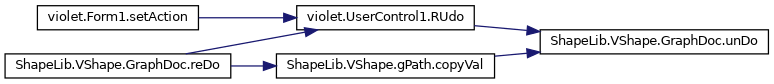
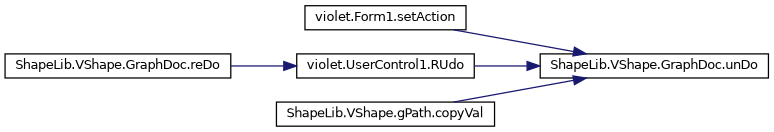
  digraph {
    rankdir=LR
    node [color=black fillcolor=white fontname=Helvetica fontsize=10 shape=record style=filled]
    edge [color=midnightblue fontname=Helvetica fontsize=10 labelfontname=Helvetica labelfontsize=10 style=solid]
    n1 [height=0.2 label="violet.Form1.setAction" width=0.4]
    n2 [height=0.2 label="violet.UserControl1.RUdo" width=0.4]
    n3 [height=0.2 label="ShapeLib.VShape.GraphDoc.unDo" width=0.4]
    n4 [height=0.2 label="ShapeLib.VShape.GraphDoc.reDo" width=0.4]
    n5 [height=0.2 label="ShapeLib.VShape.gPath.copyVal" width=0.4]
-   n1 -> n2
+   n1 -> n3
    n2 -> n3
    n4 -> n2
-   n4 -> n5
    n5 -> n3
  }
